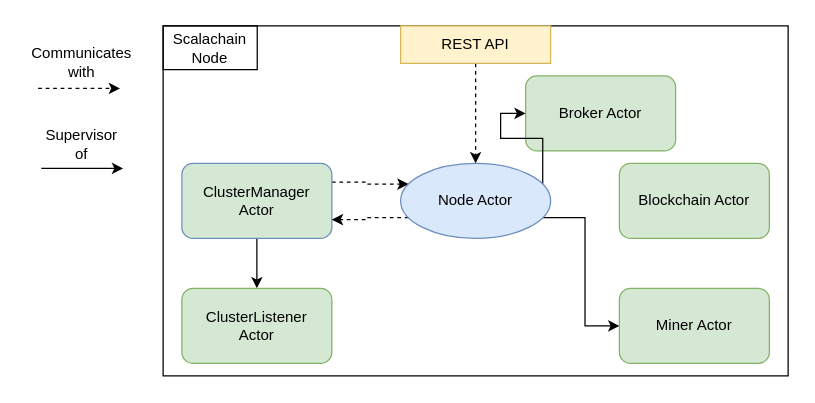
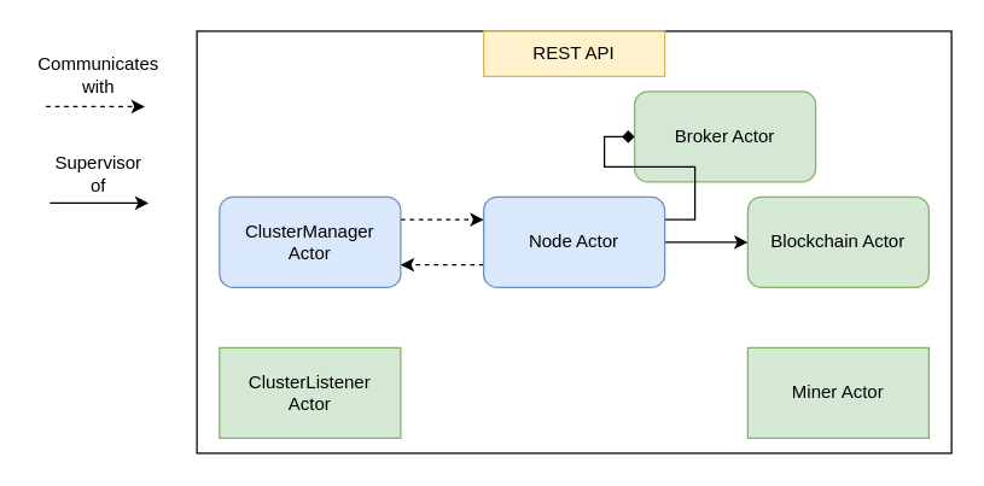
  <mxCell id="0" />
  <mxCell id="1" parent="0" />
  <mxCell id="2" value="" style="rounded=0;whiteSpace=wrap;html=1;fillColor=none;" vertex="1" parent="1"><mxGeometry x="130" y="20" width="500" height="280" as="geometry" /></mxCell>
  <mxCell id="3" style="edgeStyle=orthogonalEdgeStyle;rounded=0;orthogonalLoop=1;jettySize=auto;html=1;exitX=1;exitY=0.25;exitDx=0;exitDy=0;entryX=0;entryY=0.25;entryDx=0;entryDy=0;dashed=1;" edge="1" parent="1" source="5" target="13"><mxGeometry relative="1" as="geometry" /></mxCell>
- <mxCell id="4" style="edgeStyle=orthogonalEdgeStyle;rounded=0;orthogonalLoop=1;jettySize=auto;html=1;exitX=0.5;exitY=1;exitDx=0;exitDy=0;entryX=0.5;entryY=0;entryDx=0;entryDy=0;" edge="1" parent="1" source="5" target="7"><mxGeometry relative="1" as="geometry" /></mxCell>
- <mxCell id="5" value="ClusterManager&lt;br&gt;Actor" style="rounded=1;whiteSpace=wrap;html=1;fillColor=#d5e8d4;strokeColor=#6c8ebf;" vertex="1" parent="1"><mxGeometry x="145" y="130" width="120" height="60" as="geometry" /></mxCell>
- <mxCell id="6" value="Miner Actor" style="rounded=1;whiteSpace=wrap;html=1;fillColor=#d5e8d4;strokeColor=#82b366;" vertex="1" parent="1"><mxGeometry x="495" y="230" width="120" height="60" as="geometry" /></mxCell>
- <mxCell id="7" value="ClusterListener&lt;br&gt;Actor&lt;br&gt;" style="rounded=1;whiteSpace=wrap;html=1;fillColor=#d5e8d4;strokeColor=#82b366;" vertex="1" parent="1"><mxGeometry x="145" y="230" width="120" height="60" as="geometry" /></mxCell>
+ <mxCell id="5" value="ClusterManager&lt;br&gt;Actor" style="rounded=1;whiteSpace=wrap;html=1;fillColor=#dae8fc;strokeColor=#6c8ebf;" vertex="1" parent="1"><mxGeometry x="145" y="130" width="120" height="60" as="geometry" /></mxCell>
+ <mxCell id="6" value="Miner Actor" style="whiteSpace=wrap;html=1;fillColor=#d5e8d4;strokeColor=#82b366;rounded=0;" vertex="1" parent="1"><mxGeometry x="495" y="230" width="120" height="60" as="geometry" /></mxCell>
+ <mxCell id="7" value="ClusterListener&lt;br&gt;Actor&lt;br&gt;" style="whiteSpace=wrap;html=1;fillColor=#d5e8d4;strokeColor=#82b366;rounded=0;" vertex="1" parent="1"><mxGeometry x="145" y="230" width="120" height="60" as="geometry" /></mxCell>
  <mxCell id="8" value="Broker Actor" style="rounded=1;whiteSpace=wrap;html=1;fillColor=#d5e8d4;strokeColor=#82b366;" vertex="1" parent="1"><mxGeometry x="420" y="60" width="120" height="60" as="geometry" /></mxCell>
  <mxCell id="9" style="edgeStyle=orthogonalEdgeStyle;rounded=0;orthogonalLoop=1;jettySize=auto;html=1;exitX=0;exitY=0.75;exitDx=0;exitDy=0;entryX=1;entryY=0.75;entryDx=0;entryDy=0;dashed=1;" edge="1" parent="1" source="13" target="5"><mxGeometry relative="1" as="geometry" /></mxCell>
- <mxCell id="11" style="edgeStyle=orthogonalEdgeStyle;rounded=0;orthogonalLoop=1;jettySize=auto;html=1;exitX=1;exitY=0.25;exitDx=0;exitDy=0;entryX=0;entryY=0.5;entryDx=0;entryDy=0;" edge="1" parent="1" source="13" target="8"><mxGeometry relative="1" as="geometry" /></mxCell>
- <mxCell id="12" style="edgeStyle=orthogonalEdgeStyle;rounded=0;orthogonalLoop=1;jettySize=auto;html=1;exitX=1;exitY=0.75;exitDx=0;exitDy=0;entryX=0;entryY=0.5;entryDx=0;entryDy=0;" edge="1" parent="1" source="13" target="6"><mxGeometry relative="1" as="geometry" /></mxCell>
- <mxCell id="13" value="Node Actor&lt;br&gt;" style="ellipse;whiteSpace=wrap;html=1;fillColor=#dae8fc;strokeColor=#6c8ebf;" vertex="1" parent="1"><mxGeometry x="320" y="130" width="120" height="60" as="geometry" /></mxCell>
+ <mxCell id="10" style="edgeStyle=orthogonalEdgeStyle;rounded=0;orthogonalLoop=1;jettySize=auto;html=1;exitX=1;exitY=0.5;exitDx=0;exitDy=0;entryX=0;entryY=0.5;entryDx=0;entryDy=0;" edge="1" parent="1" source="13" target="14"><mxGeometry relative="1" as="geometry" /></mxCell>
+ <mxCell id="11" style="edgeStyle=orthogonalEdgeStyle;rounded=0;orthogonalLoop=1;jettySize=auto;html=1;exitX=1;exitY=0.25;exitDx=0;exitDy=0;entryX=0;entryY=0.5;entryDx=0;entryDy=0;endArrow=diamond;" edge="1" parent="1" source="13" target="8"><mxGeometry relative="1" as="geometry" /></mxCell>
+ <mxCell id="13" value="Node Actor&lt;br&gt;" style="rounded=1;whiteSpace=wrap;html=1;fillColor=#dae8fc;strokeColor=#6c8ebf;" vertex="1" parent="1"><mxGeometry x="320" y="130" width="120" height="60" as="geometry" /></mxCell>
  <mxCell id="14" value="Blockchain Actor" style="rounded=1;whiteSpace=wrap;html=1;fillColor=#d5e8d4;strokeColor=#82b366;" vertex="1" parent="1"><mxGeometry x="495" y="130" width="120" height="60" as="geometry" /></mxCell>
- <mxCell id="15" style="edgeStyle=orthogonalEdgeStyle;rounded=0;orthogonalLoop=1;jettySize=auto;html=1;exitX=0.5;exitY=1;exitDx=0;exitDy=0;entryX=0.5;entryY=0;entryDx=0;entryDy=0;dashed=1;" edge="1" parent="1" source="16" target="13"><mxGeometry relative="1" as="geometry" /></mxCell>
  <mxCell id="16" value="REST API&lt;br&gt;" style="rounded=0;whiteSpace=wrap;html=1;fillColor=#fff2cc;strokeColor=#d6b656;" vertex="1" parent="1"><mxGeometry x="320" y="20" width="120" height="30" as="geometry" /></mxCell>
- <mxCell id="17" value="Scalachain &lt;br&gt;Node" style="text;html=1;strokeColor=#000000;fillColor=none;align=center;verticalAlign=middle;whiteSpace=wrap;rounded=0;" vertex="1" parent="1"><mxGeometry x="130" y="20" width="75.294" height="35" as="geometry" /></mxCell>
  <mxCell id="18" value="" style="endArrow=classic;html=1;dashed=1;" edge="1" parent="1"><mxGeometry width="50" height="50" relative="1" as="geometry"><mxPoint x="30" y="70" as="sourcePoint" /><mxPoint x="95.5" y="70" as="targetPoint" /></mxGeometry></mxCell>
  <mxCell id="19" value="Communicates with" style="text;html=1;strokeColor=none;fillColor=none;align=center;verticalAlign=middle;whiteSpace=wrap;rounded=0;" vertex="1" parent="1"><mxGeometry x="20" y="34" width="90" height="30" as="geometry" /></mxCell>
  <mxCell id="20" value="Supervisor&lt;br&gt;of&lt;br&gt;" style="text;html=1;strokeColor=none;fillColor=none;align=center;verticalAlign=middle;whiteSpace=wrap;rounded=0;" vertex="1" parent="1"><mxGeometry x="20" y="100" width="90" height="30" as="geometry" /></mxCell>
  <mxCell id="21" value="" style="endArrow=classic;html=1;" edge="1" parent="1"><mxGeometry width="50" height="50" relative="1" as="geometry"><mxPoint x="32.5" y="134" as="sourcePoint" /><mxPoint x="98" y="134" as="targetPoint" /></mxGeometry></mxCell>
